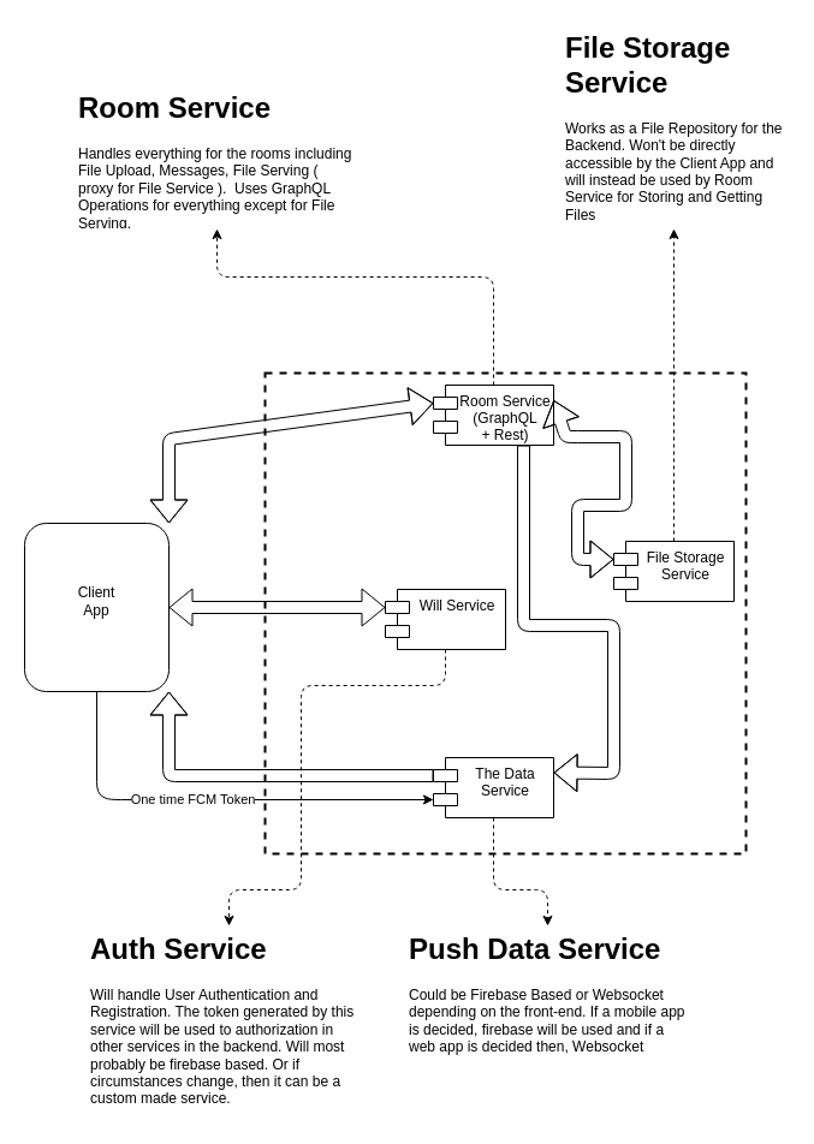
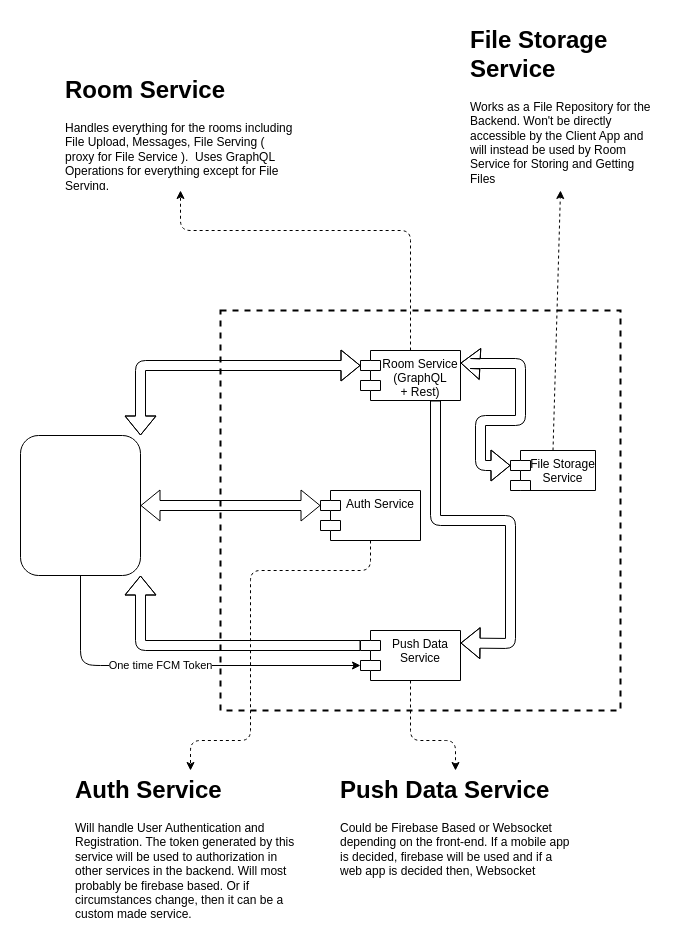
  <mxCell id="0" />
  <mxCell id="1" parent="0" />
  <mxCell id="2" value="" style="rounded=1;whiteSpace=wrap;html=1;" vertex="1" parent="1"><mxGeometry x="20" y="435" width="120" height="140" as="geometry" /></mxCell>
- <mxCell id="3" value="Client App" style="text;html=1;strokeColor=none;fillColor=none;align=center;verticalAlign=middle;whiteSpace=wrap;rounded=0;" vertex="1" parent="1"><mxGeometry x="60" y="490" width="40" height="20" as="geometry" /></mxCell>
  <mxCell id="4" value="" style="whiteSpace=wrap;html=1;aspect=fixed;fillColor=none;dashed=1;strokeWidth=2;" vertex="1" parent="1"><mxGeometry x="220" y="310" width="400" height="400" as="geometry" /></mxCell>
- <mxCell id="5" value="Room Service&#10;(GraphQL &#10;+ Rest)" style="shape=module;align=left;spacingLeft=20;align=center;verticalAlign=top;strokeWidth=1;" vertex="1" parent="1"><mxGeometry x="360" y="320" width="100" height="50" as="geometry" /></mxCell>
- <mxCell id="6" value="File Storage &#10;Service&#10;" style="shape=module;align=left;spacingLeft=20;align=center;verticalAlign=top;strokeWidth=1;" vertex="1" parent="1"><mxGeometry x="510" y="450" width="100" height="50" as="geometry" /></mxCell>
- <mxCell id="7" value="The Data&#10;Service&#10;" style="shape=module;align=left;spacingLeft=20;align=center;verticalAlign=top;strokeWidth=1;fillColor=#ffffff;" vertex="1" parent="1"><mxGeometry x="360" y="630" width="100" height="50" as="geometry" /></mxCell>
- <mxCell id="8" value="Will Service" style="shape=module;align=left;spacingLeft=20;align=center;verticalAlign=top;strokeWidth=1;fillColor=#ffffff;" vertex="1" parent="1"><mxGeometry x="320" y="490" width="100" height="50" as="geometry" /></mxCell>
+ <mxCell id="5" value="Room Service&#10;(GraphQL &#10;+ Rest)" style="shape=module;align=left;spacingLeft=20;align=center;verticalAlign=top;strokeWidth=1;" vertex="1" parent="1"><mxGeometry x="360" y="350" width="100" height="50" as="geometry" /></mxCell>
+ <mxCell id="6" value="File Storage &#10;Service&#10;" style="shape=module;align=left;spacingLeft=20;align=center;verticalAlign=top;strokeWidth=1;" vertex="1" parent="1"><mxGeometry x="510" y="450" width="85" height="40" as="geometry" /></mxCell>
+ <mxCell id="7" value="Push Data&#10;Service&#10;" style="shape=module;align=left;spacingLeft=20;align=center;verticalAlign=top;strokeWidth=1;fillColor=#ffffff;" vertex="1" parent="1"><mxGeometry x="360" y="630" width="100" height="50" as="geometry" /></mxCell>
+ <mxCell id="8" value="Auth Service" style="shape=module;align=left;spacingLeft=20;align=center;verticalAlign=top;strokeWidth=1;fillColor=#ffffff;" vertex="1" parent="1"><mxGeometry x="320" y="490" width="100" height="50" as="geometry" /></mxCell>
  <mxCell id="9" value="" style="shape=flexArrow;endArrow=classic;startArrow=classic;html=1;entryX=0;entryY=0;entryDx=0;entryDy=15;entryPerimeter=0;exitX=1;exitY=0;exitDx=0;exitDy=0;" edge="1" parent="1" source="2" target="5"><mxGeometry width="50" height="50" relative="1" as="geometry"><mxPoint x="140" y="450" as="sourcePoint" /><mxPoint x="190" y="400" as="targetPoint" /><Array as="points"><mxPoint x="140" y="365" /></Array></mxGeometry></mxCell>
  <mxCell id="10" value="" style="shape=flexArrow;endArrow=classic;startArrow=classic;html=1;exitX=1;exitY=0.5;exitDx=0;exitDy=0;entryX=0;entryY=0;entryDx=0;entryDy=15;entryPerimeter=0;" edge="1" parent="1" source="2" target="8"><mxGeometry width="50" height="50" relative="1" as="geometry"><mxPoint x="300" y="530" as="sourcePoint" /><mxPoint x="350" y="480" as="targetPoint" /><Array as="points" /></mxGeometry></mxCell>
  <mxCell id="11" value="" style="shape=flexArrow;endArrow=classic;html=1;exitX=0;exitY=0;exitDx=0;exitDy=15;exitPerimeter=0;entryX=1;entryY=1;entryDx=0;entryDy=0;" edge="1" parent="1" source="7" target="2"><mxGeometry width="50" height="50" relative="1" as="geometry"><mxPoint x="300" y="530" as="sourcePoint" /><mxPoint x="350" y="480" as="targetPoint" /><Array as="points"><mxPoint x="140" y="645" /></Array></mxGeometry></mxCell>
  <mxCell id="12" value="" style="endArrow=classic;html=1;exitX=0.5;exitY=1;exitDx=0;exitDy=0;entryX=0;entryY=0;entryDx=0;entryDy=35;entryPerimeter=0;fontStyle=0" edge="1" parent="1" source="2" target="7"><mxGeometry width="50" height="50" relative="1" as="geometry"><mxPoint x="300" y="530" as="sourcePoint" /><mxPoint x="350" y="480" as="targetPoint" /><Array as="points"><mxPoint x="80" y="660" /><mxPoint x="90" y="665" /></Array></mxGeometry></mxCell>
  <mxCell id="13" value="One time FCM Token" style="edgeLabel;html=1;align=center;verticalAlign=middle;resizable=0;points=[];" vertex="1" connectable="0" parent="12"><mxGeometry x="0.033" y="-3" relative="1" as="geometry"><mxPoint x="-22.82" y="-4" as="offset" /></mxGeometry></mxCell>
  <mxCell id="14" value="" style="shape=flexArrow;endArrow=classic;startArrow=classic;html=1;exitX=1;exitY=0.25;exitDx=0;exitDy=0;entryX=0;entryY=0;entryDx=0;entryDy=15;entryPerimeter=0;" edge="1" parent="1" source="5" target="6"><mxGeometry width="50" height="50" relative="1" as="geometry"><mxPoint x="550" y="400" as="sourcePoint" /><mxPoint x="600" y="350" as="targetPoint" /><Array as="points"><mxPoint x="470" y="363" /><mxPoint x="480" y="363" /><mxPoint x="520" y="363" /><mxPoint x="520" y="420" /><mxPoint x="480" y="420" /><mxPoint x="480" y="465" /></Array></mxGeometry></mxCell>
  <mxCell id="15" value="" style="shape=flexArrow;endArrow=classic;html=1;exitX=0.75;exitY=1;exitDx=0;exitDy=0;entryX=1;entryY=0.25;entryDx=0;entryDy=0;" edge="1" parent="1" source="5" target="7"><mxGeometry width="50" height="50" relative="1" as="geometry"><mxPoint x="500" y="560" as="sourcePoint" /><mxPoint x="550" y="510" as="targetPoint" /><Array as="points"><mxPoint x="435" y="520" /><mxPoint x="510" y="520" /><mxPoint x="510" y="643" /></Array></mxGeometry></mxCell>
  <mxCell id="16" value="&lt;h1&gt;Push Data Service&amp;nbsp;&lt;/h1&gt;&lt;p&gt;Could be Firebase Based or Websocket depending on the front-end. If a mobile app is decided, firebase will be used and if a web app is decided then, Websocket&amp;nbsp;&lt;/p&gt;" style="text;html=1;strokeColor=none;fillColor=none;spacing=5;spacingTop=-20;whiteSpace=wrap;overflow=hidden;rounded=0;" vertex="1" parent="1"><mxGeometry x="335" y="770" width="240" height="120" as="geometry" /></mxCell>
  <mxCell id="17" value="" style="endArrow=classic;html=1;fillColor=none;exitX=0.5;exitY=1;exitDx=0;exitDy=0;entryX=0.5;entryY=0;entryDx=0;entryDy=0;dashed=1;" edge="1" parent="1" source="7" target="16"><mxGeometry width="50" height="50" relative="1" as="geometry"><mxPoint x="410" y="750" as="sourcePoint" /><mxPoint x="460" y="700" as="targetPoint" /><Array as="points"><mxPoint x="410" y="740" /><mxPoint x="455" y="740" /></Array></mxGeometry></mxCell>
  <mxCell id="18" value="" style="endArrow=classic;html=1;dashed=1;fillColor=none;exitX=0.5;exitY=1;exitDx=0;exitDy=0;entryX=0.5;entryY=0;entryDx=0;entryDy=0;" edge="1" parent="1" source="8" target="23"><mxGeometry width="50" height="50" relative="1" as="geometry"><mxPoint x="310" y="610" as="sourcePoint" /><mxPoint x="180" y="771" as="targetPoint" /><Array as="points"><mxPoint x="370" y="570" /><mxPoint x="250" y="570" /><mxPoint x="250" y="740" /><mxPoint x="190" y="740" /></Array></mxGeometry></mxCell>
  <mxCell id="19" value="&lt;h1&gt;Room Service&amp;nbsp;&lt;/h1&gt;&lt;p&gt;Handles everything for the rooms including File Upload, Messages, File Serving ( proxy for File Service ).&amp;nbsp; Uses GraphQL Operations for everything except for File Serving.&lt;/p&gt;" style="text;html=1;strokeColor=none;fillColor=none;spacing=5;spacingTop=-20;whiteSpace=wrap;overflow=hidden;rounded=0;" vertex="1" parent="1"><mxGeometry x="60" y="70" width="240" height="120" as="geometry" /></mxCell>
  <mxCell id="20" value="" style="endArrow=classic;html=1;dashed=1;fillColor=none;entryX=0.5;entryY=1;entryDx=0;entryDy=0;exitX=0.5;exitY=0;exitDx=0;exitDy=0;" edge="1" parent="1" source="5" target="19"><mxGeometry width="50" height="50" relative="1" as="geometry"><mxPoint x="210" y="290" as="sourcePoint" /><mxPoint x="260" y="240" as="targetPoint" /><Array as="points"><mxPoint x="410" y="230" /><mxPoint x="180" y="230" /></Array></mxGeometry></mxCell>
  <mxCell id="21" value="&lt;h1&gt;File Storage Service&lt;/h1&gt;&lt;p&gt;Works as a File Repository for the Backend. Won't be directly accessible by the Client App and will instead be used by Room Service for Storing and Getting Files&lt;/p&gt;" style="text;html=1;strokeColor=none;fillColor=none;spacing=5;spacingTop=-20;whiteSpace=wrap;overflow=hidden;rounded=0;" vertex="1" parent="1"><mxGeometry x="465" y="20" width="190" height="170" as="geometry" /></mxCell>
  <mxCell id="22" value="" style="endArrow=classic;html=1;dashed=1;fillColor=none;exitX=0.5;exitY=0;exitDx=0;exitDy=0;entryX=0.5;entryY=1;entryDx=0;entryDy=0;" edge="1" parent="1" source="6" target="21"><mxGeometry width="50" height="50" relative="1" as="geometry"><mxPoint x="210" y="290" as="sourcePoint" /><mxPoint x="260" y="240" as="targetPoint" /></mxGeometry></mxCell>
  <mxCell id="23" value="&lt;h1&gt;Auth Service&amp;nbsp;&lt;/h1&gt;&lt;p&gt;Will handle User Authentication and Registration. The token generated by this service will be used to authorization in other services in the backend. Will most probably be firebase based. Or if circumstances change, then it can be a custom made service.&amp;nbsp;&lt;/p&gt;" style="text;html=1;strokeColor=none;fillColor=none;spacing=5;spacingTop=-20;whiteSpace=wrap;overflow=hidden;rounded=0;" vertex="1" parent="1"><mxGeometry x="70" y="770" width="240" height="160" as="geometry" /></mxCell>
